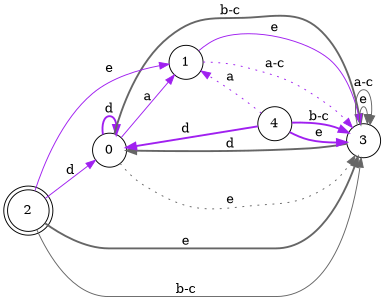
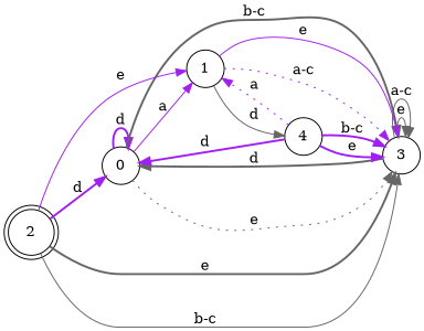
  digraph {
    rankdir=LR
    node [shape=circle]
    edge [color=purple style=bold]
    0
    1
    3
    4
    2 [shape=doublecircle]
    0 -> 0 [label=d]
    0 -> 1 [label=a style=solid]
    0 -> 3 [color=gray40 label=e style=dotted]
    0 -> 3 [color=gray40 label="b-c"]
    1 -> 3 [label=e style=solid]
    1 -> 3 [label="a-c" style=dotted]
+   1 -> 4 [color=gray40 label=d style=solid]
    3 -> 0 [color=gray40 label=d]
    3 -> 3 [color=gray40 label=e style=solid]
    3 -> 3 [color=gray40 label="a-c" style=solid]
    4 -> 0 [label=d]
    4 -> 1 [label=a style=dotted]
    4 -> 3 [label=e]
    4 -> 3 [label="b-c"]
-   2 -> 0 [label=d style=solid]
+   2 -> 0 [label=d]
    2 -> 1 [label=e style=solid]
    2 -> 3 [color=gray40 label=e]
    2 -> 3 [color=gray40 label="b-c" style=solid]
  }
